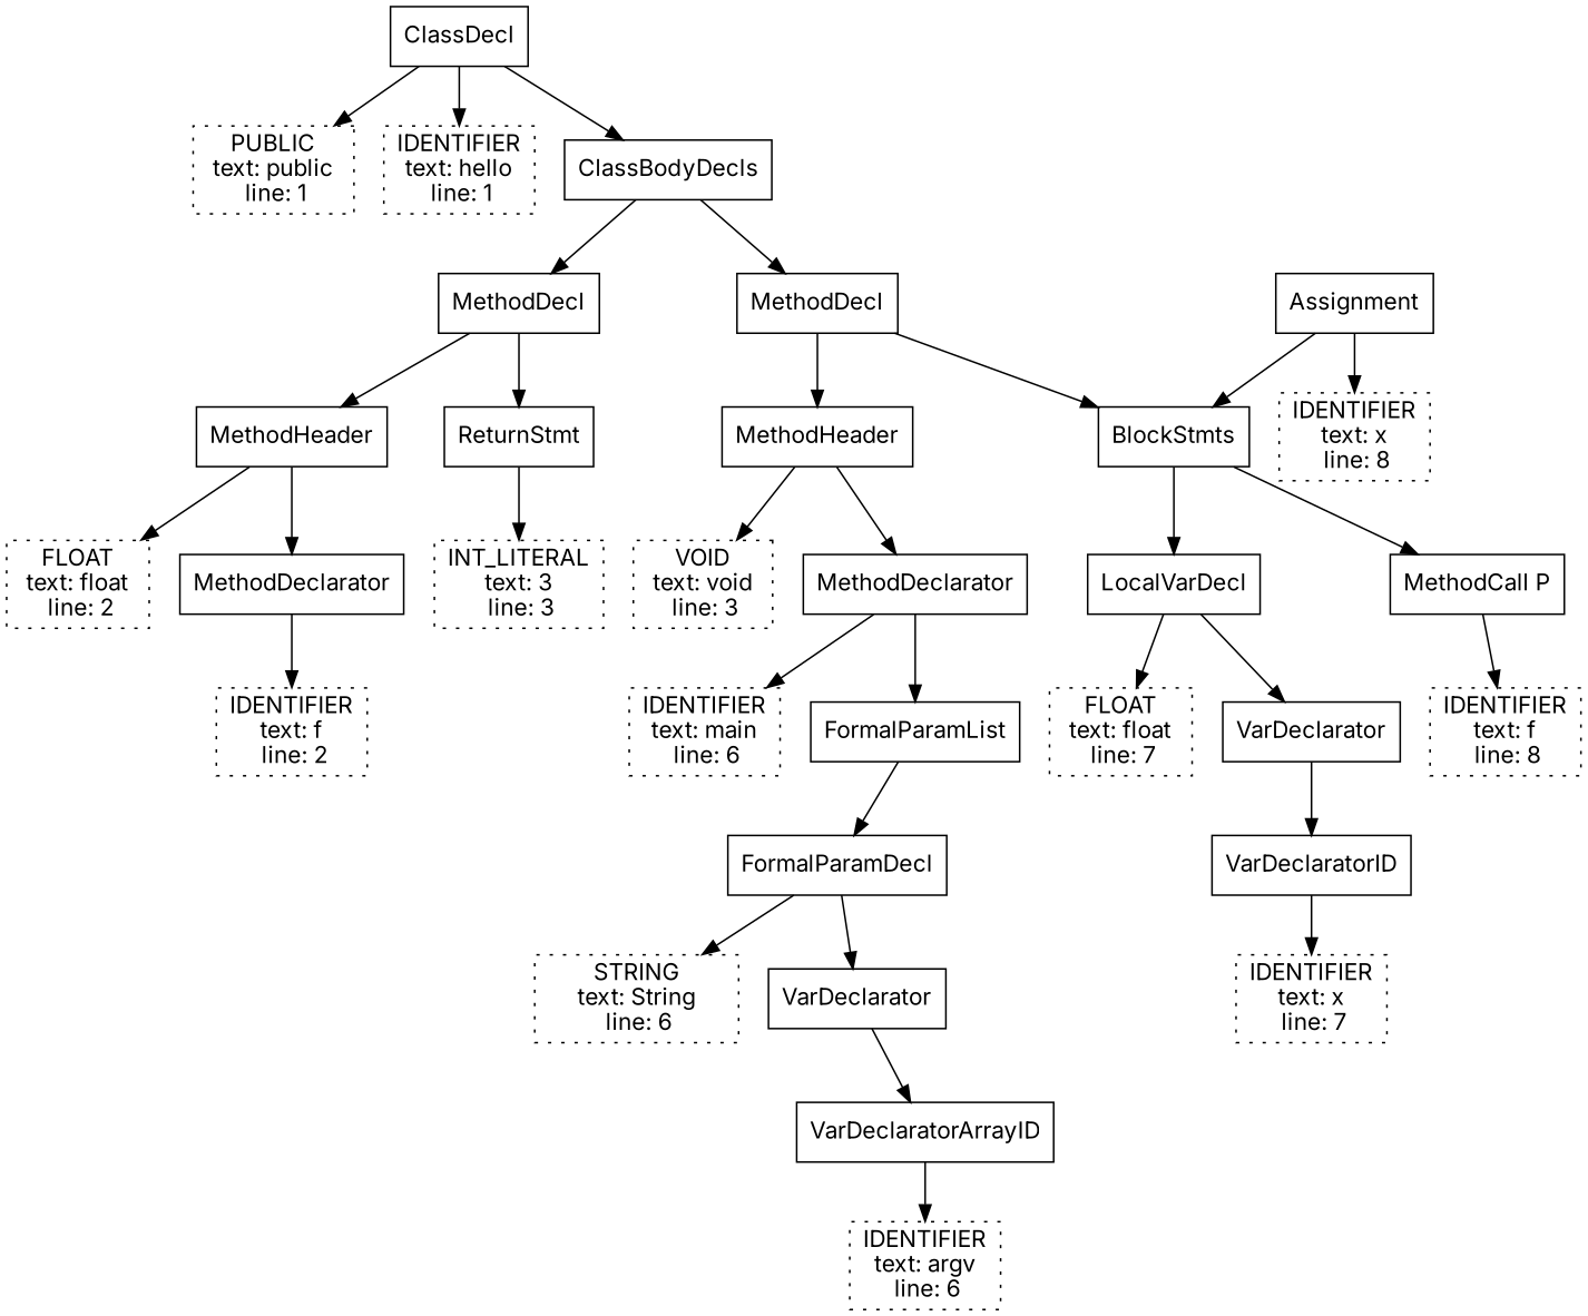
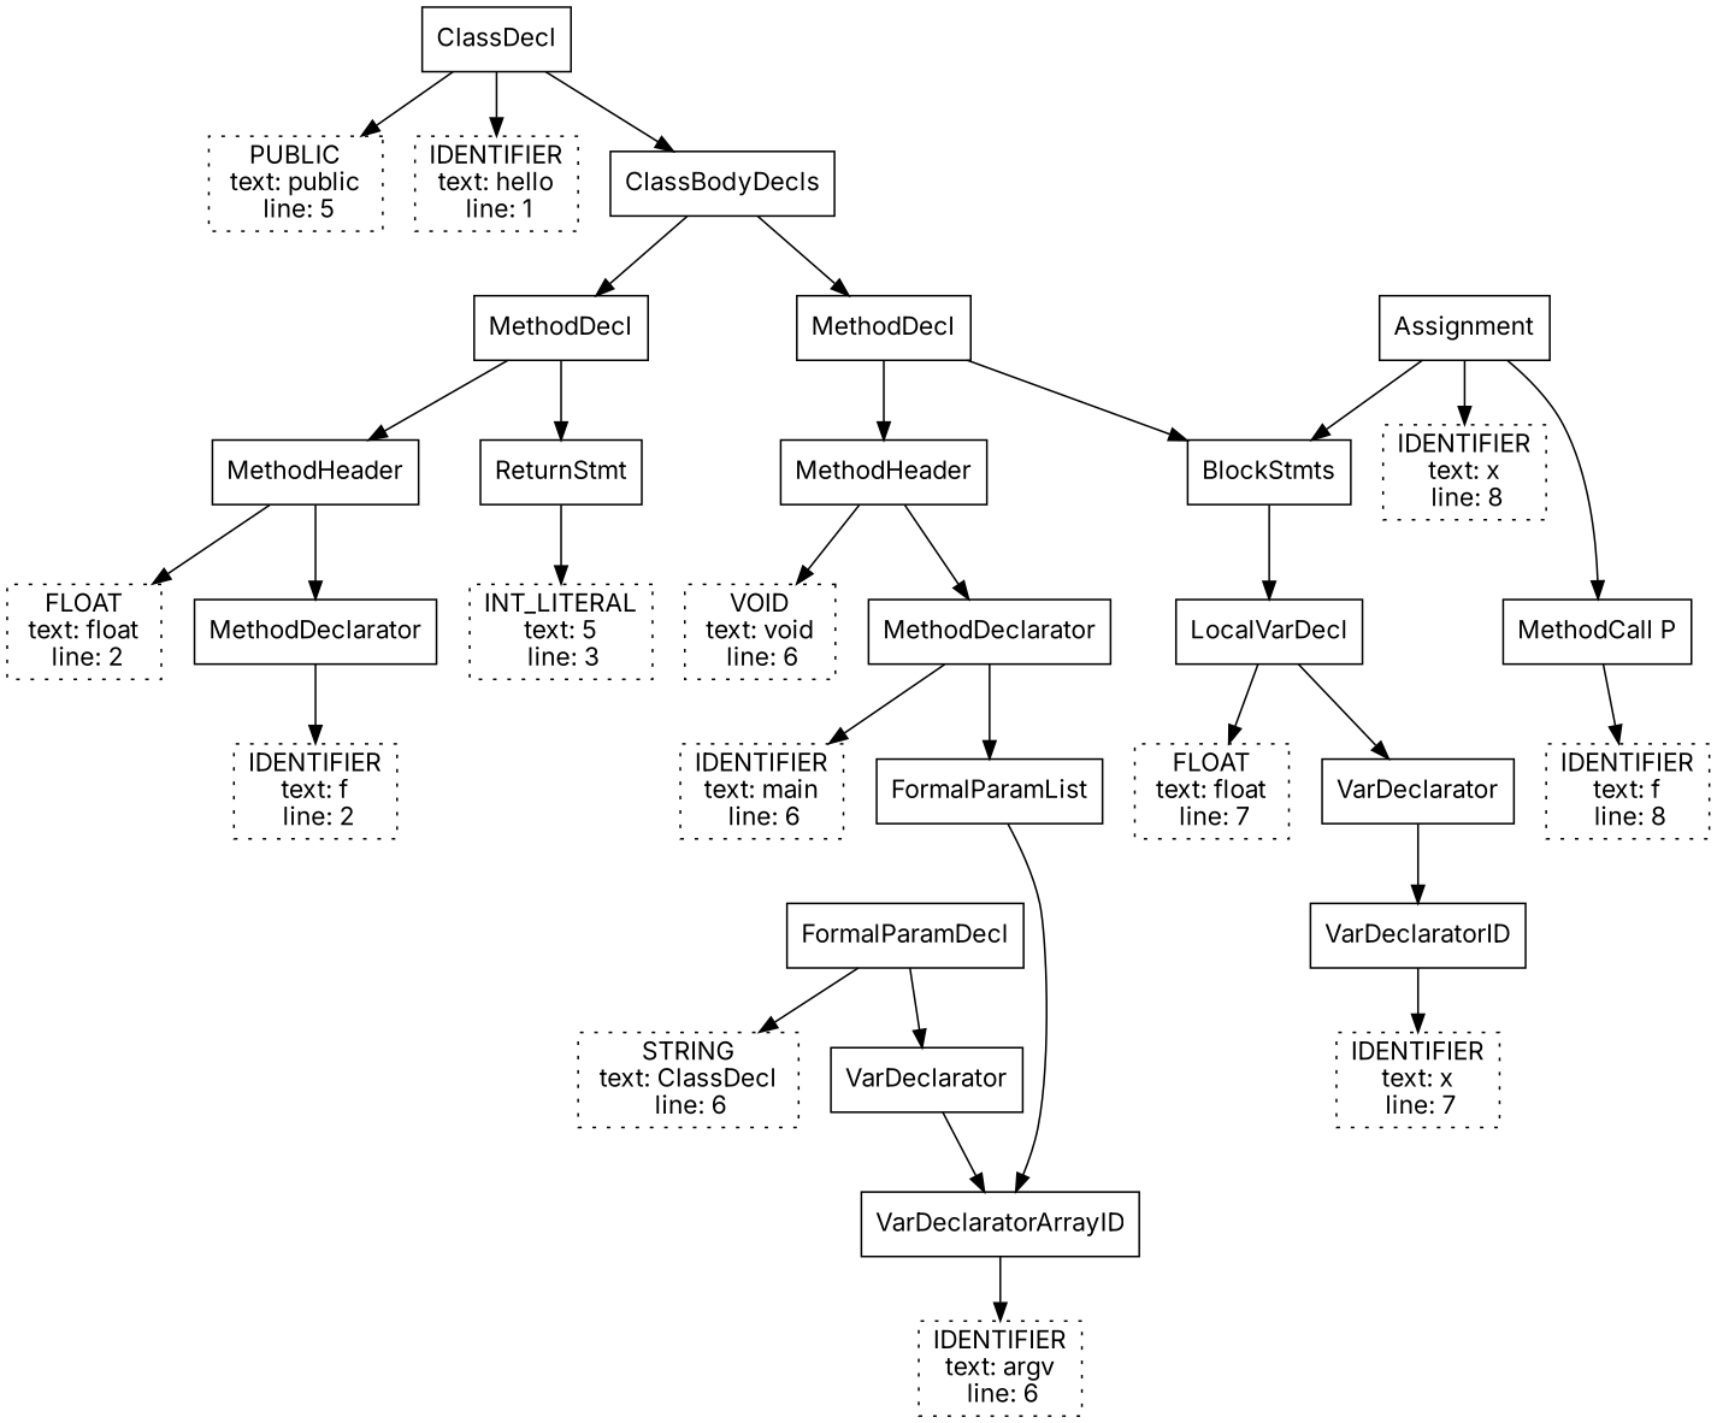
  digraph {
    fontname=Inter
    node [fontname=Inter shape=rectangle]
    edge [fontname=Inter]
    n1 [label=<ClassDecl>]
-   n2 [label=<PUBLIC<br/> text: public <br/> line: 1> style=dotted]
+   n2 [label=<PUBLIC<br/> text: public <br/> line: 5> style=dotted]
    n3 [label=<IDENTIFIER<br/> text: hello <br/> line: 1> style=dotted]
    n4 [label=<ClassBodyDecls>]
    n5 [label=<MethodDecl>]
    n6 [label=<MethodDecl>]
    n7 [label=<MethodHeader>]
    n8 [label=<ReturnStmt>]
    n9 [label=<MethodHeader>]
    n10 [label=<BlockStmts>]
    n11 [label=<FLOAT<br/> text: float <br/> line: 2> style=dotted]
    n12 [label=<MethodDeclarator>]
-   n13 [label=<INT_LITERAL<br/> text: 3 <br/> line: 3> style=dotted]
+   n13 [label=<INT_LITERAL<br/> text: 5 <br/> line: 3> style=dotted]
    n14 [label=<IDENTIFIER<br/> text: f <br/> line: 2> style=dotted]
-   n15 [label=<VOID<br/> text: void <br/> line: 3> style=dotted]
+   n15 [label=<VOID<br/> text: void <br/> line: 6> style=dotted]
    n16 [label=<MethodDeclarator>]
    n17 [label=<LocalVarDecl>]
    n18 [label=<IDENTIFIER<br/> text: main <br/> line: 6> style=dotted]
    n19 [label=<FormalParamList>]
    n20 [label=<FormalParamDecl>]
-   n21 [label=<STRING<br/> text: String <br/> line: 6> style=dotted]
+   n21 [label=<STRING<br/> text: ClassDecl <br/> line: 6> style=dotted]
    n22 [label=<VarDeclarator>]
    n23 [label=<VarDeclaratorArrayID>]
    n24 [label=<IDENTIFIER<br/> text: argv <br/> line: 6> style=dotted]
    n25 [label=<FLOAT<br/> text: float <br/> line: 7> style=dotted]
    n26 [label=<VarDeclarator>]
    n27 [label=<Assignment>]
    n28 [label=<IDENTIFIER<br/> text: x <br/> line: 8> style=dotted]
    n29 [label=<MethodCall P>]
    n30 [label=<VarDeclaratorID>]
    n31 [label=<IDENTIFIER<br/> text: x <br/> line: 7> style=dotted]
    n32 [label=<IDENTIFIER<br/> text: f <br/> line: 8> style=dotted]
    n1 -> n2
    n1 -> n3
    n1 -> n4
    n4 -> n5
    n4 -> n6
    n5 -> n7
    n5 -> n8
    n6 -> n9
    n6 -> n10
    n7 -> n11
    n7 -> n12
    n8 -> n13
    n9 -> n15
    n9 -> n16
    n10 -> n17
    n12 -> n14
    n16 -> n18
    n16 -> n19
    n17 -> n25
    n17 -> n26
-   n19 -> n20
+   n19 -> n23
    n20 -> n21
    n20 -> n22
    n22 -> n23
    n23 -> n24
    n26 -> n30
    n27 -> n10
    n27 -> n28
-   n10 -> n29
+   n27 -> n29
    n29 -> n32
    n30 -> n31
  }
